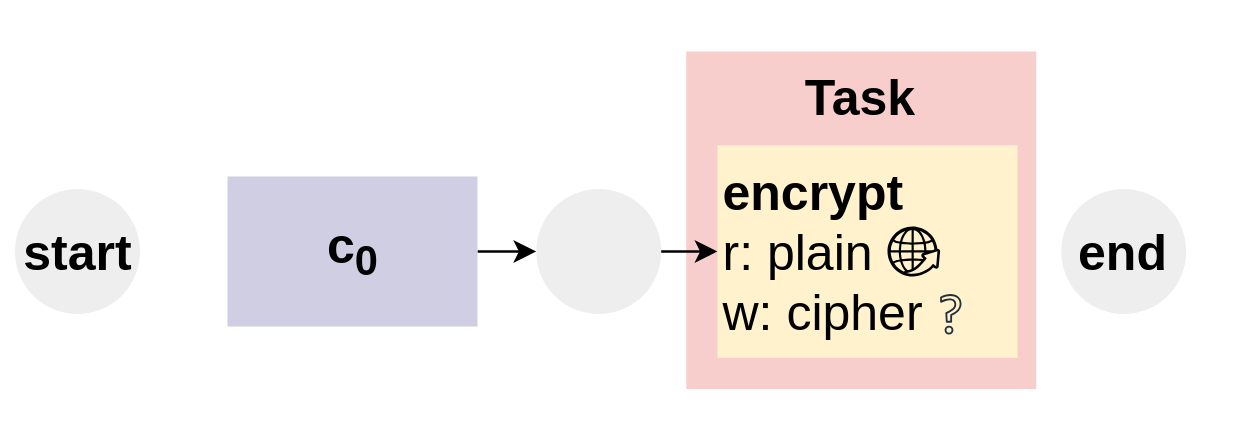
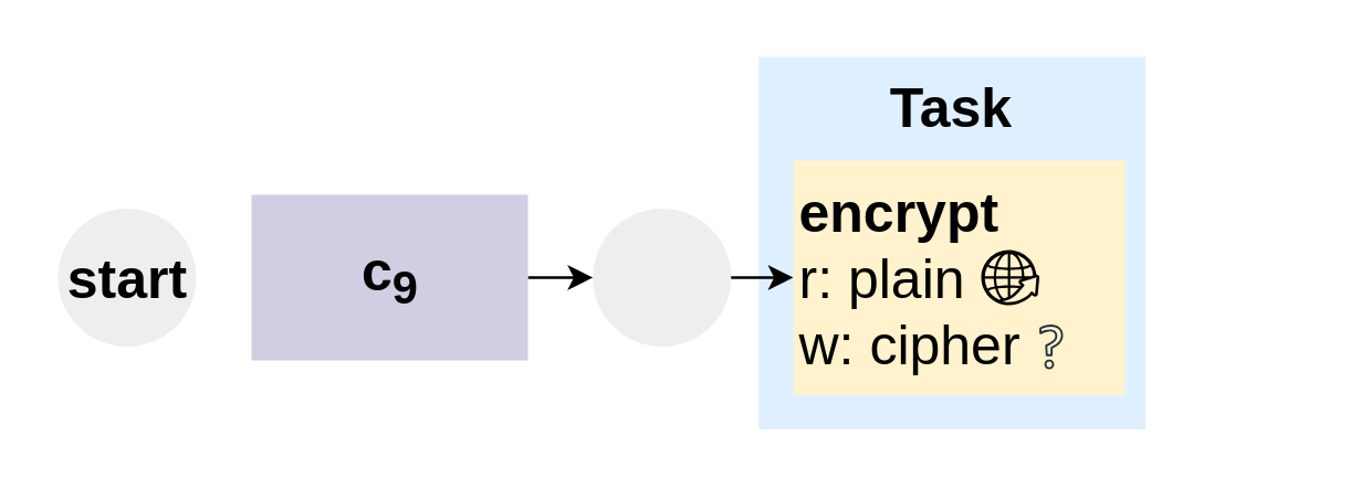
  <mxCell id="0" />
  <mxCell id="1" parent="0" />
- <mxCell id="2" value="&lt;b&gt;Task&lt;/b&gt;" style="rounded=0;whiteSpace=wrap;html=1;fontSize=20;align=center;verticalAlign=top;fillColor=#f8cecc;strokeColor=none;" parent="1" vertex="1"><mxGeometry x="274" y="20" width="140" height="135" as="geometry" /></mxCell>
+ <mxCell id="2" value="&lt;b&gt;Task&lt;/b&gt;" style="rounded=0;whiteSpace=wrap;html=1;fontSize=20;align=center;verticalAlign=top;fillColor=#DEF0FF;strokeColor=none;" parent="1" vertex="1"><mxGeometry x="274" y="20" width="140" height="135" as="geometry" /></mxCell>
  <mxCell id="3" style="edgeStyle=orthogonalEdgeStyle;rounded=0;orthogonalLoop=1;jettySize=auto;html=1;entryX=0;entryY=0.5;entryDx=0;entryDy=0;fontSize=20;" parent="1" source="4" edge="1"><mxGeometry relative="1" as="geometry"><mxPoint x="214" y="100" as="targetPoint" /></mxGeometry></mxCell>
- <mxCell id="4" value="c&lt;sub&gt;0&lt;/sub&gt;" style="rounded=0;whiteSpace=wrap;html=1;fontSize=20;fillColor=#d0cee2;strokeColor=none;fontStyle=1" parent="1" vertex="1"><mxGeometry x="90.5" y="70" width="100" height="60" as="geometry" /></mxCell>
+ <mxCell id="4" value="c&lt;sub&gt;9&lt;/sub&gt;" style="rounded=0;whiteSpace=wrap;html=1;fontSize=20;fillColor=#d0cee2;strokeColor=none;fontStyle=1" parent="1" vertex="1"><mxGeometry x="90.5" y="70" width="100" height="60" as="geometry" /></mxCell>
  <mxCell id="5" style="edgeStyle=orthogonalEdgeStyle;rounded=0;orthogonalLoop=1;jettySize=auto;html=1;entryX=0;entryY=0.5;entryDx=0;entryDy=0;fontSize=20;" parent="1" edge="1"><mxGeometry relative="1" as="geometry"><mxPoint x="286.5" y="100" as="targetPoint" /><mxPoint x="244" y="100" as="sourcePoint" /></mxGeometry></mxCell>
  <mxCell id="6" value="&lt;b&gt;encrypt&lt;br&gt;&lt;/b&gt;r: plain&lt;br&gt;w: cipher" style="rounded=0;whiteSpace=wrap;html=1;fontSize=20;align=left;fillColor=#fff2cc;strokeColor=none;" parent="1" vertex="1"><mxGeometry x="286.5" y="57.5" width="120" height="85" as="geometry" /></mxCell>
  <mxCell id="7" value="" style="sketch=0;html=1;aspect=fixed;strokeColor=none;shadow=0;align=center;verticalAlign=top;fillColor=#000000;shape=mxgraph.gcp2.globe_world" parent="1" vertex="1"><mxGeometry x="354.5" y="90" width="21.05" height="20" as="geometry" /></mxCell>
  <mxCell id="8" value="" style="sketch=0;outlineConnect=0;fontColor=#232F3E;gradientColor=none;fillColor=#232F3E;strokeColor=none;dashed=0;verticalLabelPosition=bottom;verticalAlign=top;align=center;html=1;fontSize=12;fontStyle=0;aspect=fixed;pointerEvents=1;shape=mxgraph.aws4.question;" parent="1" vertex="1"><mxGeometry x="375.55" y="117" width="8.54" height="16.25" as="geometry" /></mxCell>
  <mxCell id="9" value="" style="ellipse;whiteSpace=wrap;html=1;aspect=fixed;fontSize=20;fontStyle=1;fillColor=#eeeeee;strokeColor=none;" parent="1" vertex="1"><mxGeometry x="214" y="75" width="50" height="50" as="geometry" /></mxCell>
- <mxCell id="10" value="start" style="ellipse;whiteSpace=wrap;html=1;aspect=fixed;fontSize=20;fontStyle=1;fillColor=#eeeeee;strokeColor=none;" parent="1" vertex="1"><mxGeometry x="5.5" y="75" width="50" height="50" as="geometry" /></mxCell>
- <mxCell id="11" value="end" style="ellipse;whiteSpace=wrap;html=1;aspect=fixed;fontSize=20;fontStyle=1;fillColor=#eeeeee;strokeColor=none;" parent="1" vertex="1"><mxGeometry x="424" y="75" width="50" height="50" as="geometry" /></mxCell>
+ <mxCell id="10" value="start" style="ellipse;whiteSpace=wrap;html=1;aspect=fixed;fontSize=20;fontStyle=1;fillColor=#eeeeee;strokeColor=none;" parent="1" vertex="1"><mxGeometry x="20.5" y="75" width="50" height="50" as="geometry" /></mxCell>
